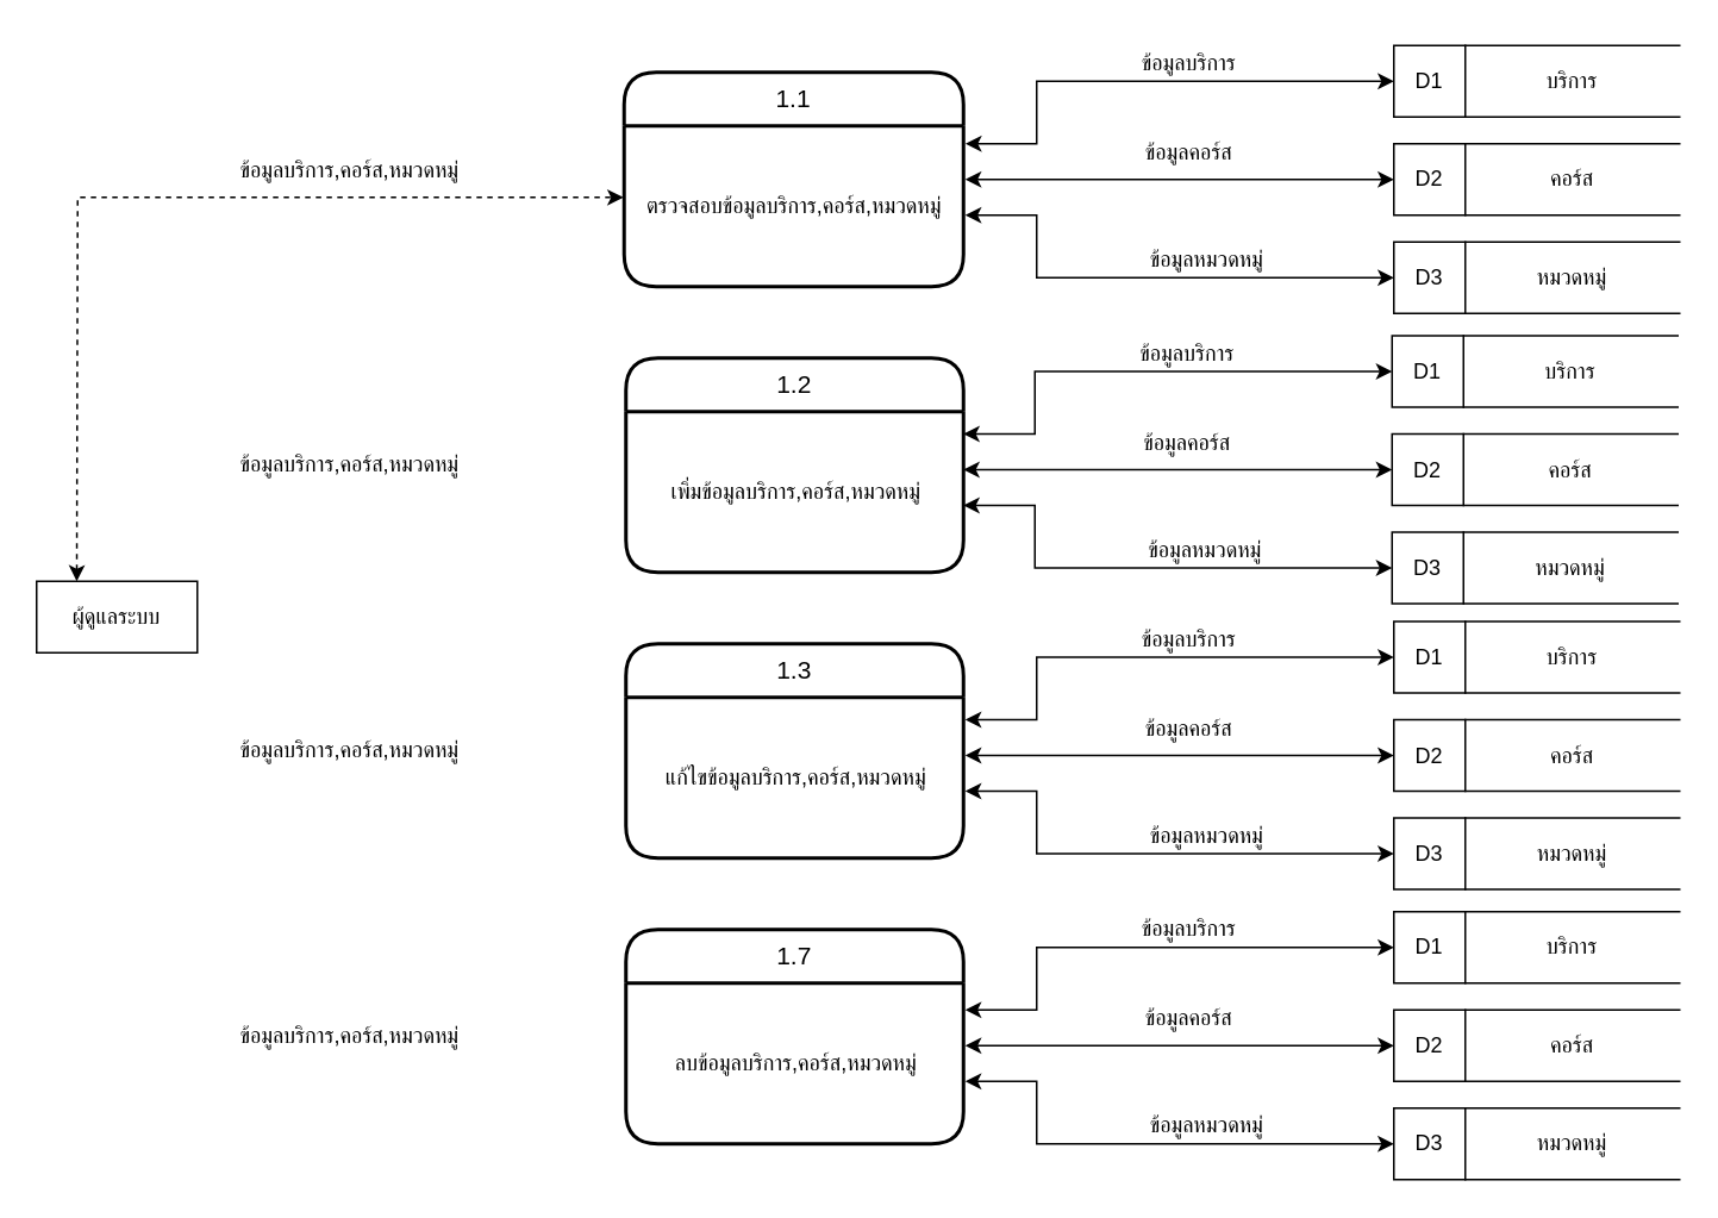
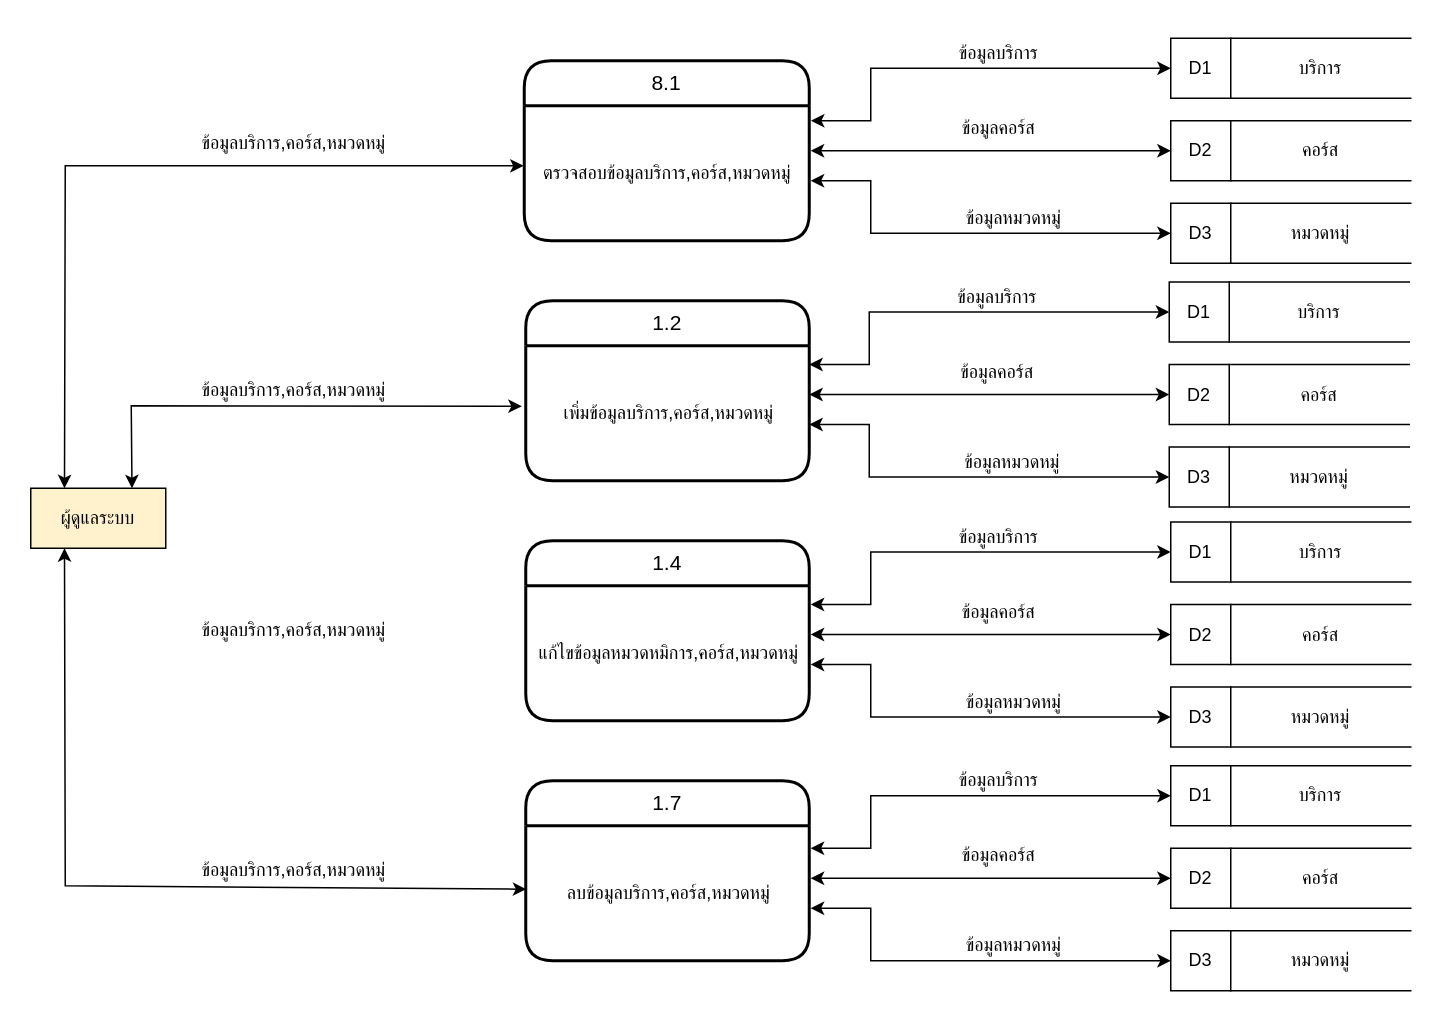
  <mxCell id="0" />
  <mxCell id="1" parent="0" />
- <mxCell id="2" value="ผู้ดูแลระบบ" style="rounded=0;whiteSpace=wrap;html=1;" vertex="1" parent="1"><mxGeometry x="20" y="325" width="90" height="40" as="geometry" /></mxCell>
- <mxCell id="3" value="1.1" style="swimlane;childLayout=stackLayout;horizontal=1;startSize=30;horizontalStack=0;rounded=1;fontSize=14;fontStyle=0;strokeWidth=2;resizeParent=0;resizeLast=1;shadow=0;dashed=0;align=center;arcSize=20;whiteSpace=wrap;html=1;swimlaneLine=1;glass=0;" vertex="1" parent="1"><mxGeometry x="349" y="40" width="190" height="120" as="geometry" /></mxCell>
+ <mxCell id="2" value="ผู้ดูแลระบบ" style="rounded=0;whiteSpace=wrap;html=1;fillColor=#fff2cc;" vertex="1" parent="1"><mxGeometry x="20" y="325" width="90" height="40" as="geometry" /></mxCell>
+ <mxCell id="3" value="8.1" style="swimlane;childLayout=stackLayout;horizontal=1;startSize=30;horizontalStack=0;rounded=1;fontSize=14;fontStyle=0;strokeWidth=2;resizeParent=0;resizeLast=1;shadow=0;dashed=0;align=center;arcSize=20;whiteSpace=wrap;html=1;swimlaneLine=1;glass=0;" vertex="1" parent="1"><mxGeometry x="349" y="40" width="190" height="120" as="geometry" /></mxCell>
  <mxCell id="4" value="ตรวจสอบข้อมูลบริการ,คอร์ส,หมวดหมู่" style="text;html=1;align=center;verticalAlign=middle;resizable=0;points=[];autosize=1;strokeColor=none;fillColor=none;" vertex="1" parent="3"><mxGeometry y="30" width="190" height="90" as="geometry" /></mxCell>
  <mxCell id="5" value="1.2" style="swimlane;childLayout=stackLayout;horizontal=1;startSize=30;horizontalStack=0;rounded=1;fontSize=14;fontStyle=0;strokeWidth=2;resizeParent=0;resizeLast=1;shadow=0;dashed=0;align=center;arcSize=20;whiteSpace=wrap;html=1;swimlaneLine=1;glass=0;" vertex="1" parent="1"><mxGeometry x="350" y="200" width="189" height="120" as="geometry" /></mxCell>
  <mxCell id="6" value="เพิ่มข้อมูลบริการ,คอร์ส,หมวดหมู่" style="text;html=1;align=center;verticalAlign=middle;resizable=0;points=[];autosize=1;strokeColor=none;fillColor=none;" vertex="1" parent="5"><mxGeometry y="30" width="189" height="90" as="geometry" /></mxCell>
- <mxCell id="7" value="1.3" style="swimlane;childLayout=stackLayout;horizontal=1;startSize=30;horizontalStack=0;rounded=1;fontSize=14;fontStyle=0;strokeWidth=2;resizeParent=0;resizeLast=1;shadow=0;dashed=0;align=center;arcSize=20;whiteSpace=wrap;html=1;swimlaneLine=1;glass=0;" vertex="1" parent="1"><mxGeometry x="350" y="360" width="189" height="120" as="geometry" /></mxCell>
- <mxCell id="8" value="แก้ไขข้อมูลบริการ,คอร์ส,หมวดหมู่" style="text;html=1;align=center;verticalAlign=middle;resizable=0;points=[];autosize=1;strokeColor=none;fillColor=none;" vertex="1" parent="7"><mxGeometry y="30" width="189" height="90" as="geometry" /></mxCell>
+ <mxCell id="7" value="1.4" style="swimlane;childLayout=stackLayout;horizontal=1;startSize=30;horizontalStack=0;rounded=1;fontSize=14;fontStyle=0;strokeWidth=2;resizeParent=0;resizeLast=1;shadow=0;dashed=0;align=center;arcSize=20;whiteSpace=wrap;html=1;swimlaneLine=1;glass=0;" vertex="1" parent="1"><mxGeometry x="350" y="360" width="189" height="120" as="geometry" /></mxCell>
+ <mxCell id="8" value="แก้ไขข้อมูลหมวดหมิการ,คอร์ส,หมวดหมู่" style="text;html=1;align=center;verticalAlign=middle;resizable=0;points=[];autosize=1;strokeColor=none;fillColor=none;" vertex="1" parent="7"><mxGeometry y="30" width="189" height="90" as="geometry" /></mxCell>
  <mxCell id="9" value="1.7" style="swimlane;childLayout=stackLayout;horizontal=1;startSize=30;horizontalStack=0;rounded=1;fontSize=14;fontStyle=0;strokeWidth=2;resizeParent=0;resizeLast=1;shadow=0;dashed=0;align=center;arcSize=20;whiteSpace=wrap;html=1;swimlaneLine=1;glass=0;" vertex="1" parent="1"><mxGeometry x="350" y="520" width="189" height="120" as="geometry" /></mxCell>
  <mxCell id="10" value="ลบข้อมูลบริการ,คอร์ส,หมวดหมู่" style="text;html=1;align=center;verticalAlign=middle;resizable=0;points=[];autosize=1;strokeColor=none;fillColor=none;" vertex="1" parent="9"><mxGeometry y="30" width="189" height="90" as="geometry" /></mxCell>
  <mxCell id="11" value="บริการ" style="shape=partialRectangle;whiteSpace=wrap;html=1;left=0;right=0;fillColor=none;" vertex="1" parent="1"><mxGeometry x="820" y="25" width="120" height="40" as="geometry" /></mxCell>
  <mxCell id="12" value="D1" style="rounded=0;whiteSpace=wrap;html=1;" vertex="1" parent="1"><mxGeometry x="780" y="25" width="40" height="40" as="geometry" /></mxCell>
  <mxCell id="13" value="คอร์ส" style="shape=partialRectangle;whiteSpace=wrap;html=1;left=0;right=0;fillColor=none;" vertex="1" parent="1"><mxGeometry x="820" y="80" width="120" height="40" as="geometry" /></mxCell>
  <mxCell id="14" value="D2" style="rounded=0;whiteSpace=wrap;html=1;" vertex="1" parent="1"><mxGeometry x="780" y="80" width="40" height="40" as="geometry" /></mxCell>
  <mxCell id="15" value="หมวดหมู่" style="shape=partialRectangle;whiteSpace=wrap;html=1;left=0;right=0;fillColor=none;" vertex="1" parent="1"><mxGeometry x="820" y="135" width="120" height="40" as="geometry" /></mxCell>
  <mxCell id="16" value="D3" style="rounded=0;whiteSpace=wrap;html=1;" vertex="1" parent="1"><mxGeometry x="780" y="135" width="40" height="40" as="geometry" /></mxCell>
- <mxCell id="17" value="" style="endArrow=classic;startArrow=classic;html=1;rounded=0;exitX=0.25;exitY=0;exitDx=0;exitDy=0;entryX=-0.002;entryY=0.445;entryDx=0;entryDy=0;entryPerimeter=0;dashed=1;" edge="1" parent="1" source="2" target="4"><mxGeometry width="50" height="50" relative="1" as="geometry"><mxPoint x="390" y="310" as="sourcePoint" /><mxPoint x="320" y="120" as="targetPoint" /><Array as="points"><mxPoint x="43" y="110" /></Array></mxGeometry></mxCell>
+ <mxCell id="17" value="" style="endArrow=classic;startArrow=classic;html=1;rounded=0;exitX=0.25;exitY=0;exitDx=0;exitDy=0;entryX=-0.002;entryY=0.445;entryDx=0;entryDy=0;entryPerimeter=0;" edge="1" parent="1" source="2" target="4"><mxGeometry width="50" height="50" relative="1" as="geometry"><mxPoint x="390" y="310" as="sourcePoint" /><mxPoint x="320" y="120" as="targetPoint" /><Array as="points"><mxPoint x="43" y="110" /></Array></mxGeometry></mxCell>
+ <mxCell id="18" value="" style="endArrow=classic;startArrow=classic;html=1;rounded=0;exitX=0.75;exitY=0;exitDx=0;exitDy=0;entryX=-0.014;entryY=0.448;entryDx=0;entryDy=0;entryPerimeter=0;" edge="1" parent="1" source="2" target="6"><mxGeometry width="50" height="50" relative="1" as="geometry"><mxPoint x="280" y="240" as="sourcePoint" /><mxPoint x="330" y="190" as="targetPoint" /><Array as="points"><mxPoint x="87" y="270" /></Array></mxGeometry></mxCell>
+ <mxCell id="19" value="" style="endArrow=classic;startArrow=classic;html=1;rounded=0;exitX=0.25;exitY=1;exitDx=0;exitDy=0;entryX=0.002;entryY=0.47;entryDx=0;entryDy=0;entryPerimeter=0;" edge="1" parent="1" source="2" target="10"><mxGeometry width="50" height="50" relative="1" as="geometry"><mxPoint x="280" y="400" as="sourcePoint" /><mxPoint x="350" y="580" as="targetPoint" /><Array as="points"><mxPoint x="43" y="590" /></Array></mxGeometry></mxCell>
  <mxCell id="20" value="" style="endArrow=classic;startArrow=classic;html=1;rounded=0;entryX=0;entryY=0.5;entryDx=0;entryDy=0;exitX=1.006;exitY=0.111;exitDx=0;exitDy=0;exitPerimeter=0;" edge="1" parent="1" source="4" target="12"><mxGeometry width="50" height="50" relative="1" as="geometry"><mxPoint x="520" y="140" as="sourcePoint" /><mxPoint x="570" y="90" as="targetPoint" /><Array as="points"><mxPoint x="580" y="80" /><mxPoint x="580" y="45" /></Array></mxGeometry></mxCell>
  <mxCell id="21" value="" style="endArrow=classic;startArrow=classic;html=1;rounded=0;entryX=0;entryY=0.5;entryDx=0;entryDy=0;" edge="1" parent="1" target="14"><mxGeometry width="50" height="50" relative="1" as="geometry"><mxPoint x="540" y="100" as="sourcePoint" /><mxPoint x="570" y="90" as="targetPoint" /></mxGeometry></mxCell>
  <mxCell id="22" value="" style="endArrow=classic;startArrow=classic;html=1;rounded=0;entryX=0;entryY=0.5;entryDx=0;entryDy=0;" edge="1" parent="1" target="16"><mxGeometry width="50" height="50" relative="1" as="geometry"><mxPoint x="540" y="120" as="sourcePoint" /><mxPoint x="570" y="90" as="targetPoint" /><Array as="points"><mxPoint x="580" y="120" /><mxPoint x="580" y="155" /></Array></mxGeometry></mxCell>
  <mxCell id="23" value="ข้อมูลบริการ,คอร์ส,หมวดหมู่" style="text;html=1;align=center;verticalAlign=middle;resizable=0;points=[];autosize=1;strokeColor=none;fillColor=none;" vertex="1" parent="1"><mxGeometry x="115" y="80" width="160" height="30" as="geometry" /></mxCell>
  <mxCell id="24" value="ข้อมูลบริการ,คอร์ส,หมวดหมู่" style="text;html=1;align=center;verticalAlign=middle;resizable=0;points=[];autosize=1;strokeColor=none;fillColor=none;" vertex="1" parent="1"><mxGeometry x="115" y="565" width="160" height="30" as="geometry" /></mxCell>
  <mxCell id="25" value="ข้อมูลบริการ,คอร์ส,หมวดหมู่" style="text;html=1;align=center;verticalAlign=middle;resizable=0;points=[];autosize=1;strokeColor=none;fillColor=none;" vertex="1" parent="1"><mxGeometry x="115" y="405" width="160" height="30" as="geometry" /></mxCell>
  <mxCell id="26" value="ข้อมูลบริการ,คอร์ส,หมวดหมู่" style="text;html=1;align=center;verticalAlign=middle;resizable=0;points=[];autosize=1;strokeColor=none;fillColor=none;" vertex="1" parent="1"><mxGeometry x="115" y="245" width="160" height="30" as="geometry" /></mxCell>
  <mxCell id="27" value="ข้อมูลบริการ" style="text;html=1;align=center;verticalAlign=middle;resizable=0;points=[];autosize=1;strokeColor=none;fillColor=none;" vertex="1" parent="1"><mxGeometry x="625" y="20" width="80" height="30" as="geometry" /></mxCell>
  <mxCell id="28" value="ข้อมูลคอร์ส" style="text;html=1;align=center;verticalAlign=middle;resizable=0;points=[];autosize=1;strokeColor=none;fillColor=none;" vertex="1" parent="1"><mxGeometry x="625" y="70" width="80" height="30" as="geometry" /></mxCell>
  <mxCell id="29" value="ข้อมูลหมวดหมู่" style="text;html=1;align=center;verticalAlign=middle;resizable=0;points=[];autosize=1;strokeColor=none;fillColor=none;" vertex="1" parent="1"><mxGeometry x="625" y="130" width="100" height="30" as="geometry" /></mxCell>
  <mxCell id="30" value="บริการ" style="shape=partialRectangle;whiteSpace=wrap;html=1;left=0;right=0;fillColor=none;" vertex="1" parent="1"><mxGeometry x="819" y="187.5" width="120" height="40" as="geometry" /></mxCell>
  <mxCell id="31" value="D1" style="rounded=0;whiteSpace=wrap;html=1;" vertex="1" parent="1"><mxGeometry x="779" y="187.5" width="40" height="40" as="geometry" /></mxCell>
  <mxCell id="32" value="คอร์ส" style="shape=partialRectangle;whiteSpace=wrap;html=1;left=0;right=0;fillColor=none;" vertex="1" parent="1"><mxGeometry x="819" y="242.5" width="120" height="40" as="geometry" /></mxCell>
  <mxCell id="33" value="D2" style="rounded=0;whiteSpace=wrap;html=1;" vertex="1" parent="1"><mxGeometry x="779" y="242.5" width="40" height="40" as="geometry" /></mxCell>
  <mxCell id="34" value="หมวดหมู่" style="shape=partialRectangle;whiteSpace=wrap;html=1;left=0;right=0;fillColor=none;" vertex="1" parent="1"><mxGeometry x="819" y="297.5" width="120" height="40" as="geometry" /></mxCell>
  <mxCell id="35" value="D3" style="rounded=0;whiteSpace=wrap;html=1;" vertex="1" parent="1"><mxGeometry x="779" y="297.5" width="40" height="40" as="geometry" /></mxCell>
  <mxCell id="36" value="" style="endArrow=classic;startArrow=classic;html=1;rounded=0;entryX=0;entryY=0.5;entryDx=0;entryDy=0;exitX=1.006;exitY=0.111;exitDx=0;exitDy=0;exitPerimeter=0;" edge="1" parent="1" target="31"><mxGeometry width="50" height="50" relative="1" as="geometry"><mxPoint x="539" y="242.5" as="sourcePoint" /><mxPoint x="569" y="252.5" as="targetPoint" /><Array as="points"><mxPoint x="579" y="242.5" /><mxPoint x="579" y="207.5" /></Array></mxGeometry></mxCell>
  <mxCell id="37" value="" style="endArrow=classic;startArrow=classic;html=1;rounded=0;entryX=0;entryY=0.5;entryDx=0;entryDy=0;" edge="1" parent="1" target="33"><mxGeometry width="50" height="50" relative="1" as="geometry"><mxPoint x="539" y="262.5" as="sourcePoint" /><mxPoint x="569" y="252.5" as="targetPoint" /></mxGeometry></mxCell>
  <mxCell id="38" value="" style="endArrow=classic;startArrow=classic;html=1;rounded=0;entryX=0;entryY=0.5;entryDx=0;entryDy=0;" edge="1" parent="1" target="35"><mxGeometry width="50" height="50" relative="1" as="geometry"><mxPoint x="539" y="282.5" as="sourcePoint" /><mxPoint x="569" y="252.5" as="targetPoint" /><Array as="points"><mxPoint x="579" y="282.5" /><mxPoint x="579" y="317.5" /></Array></mxGeometry></mxCell>
  <mxCell id="39" value="ข้อมูลบริการ" style="text;html=1;align=center;verticalAlign=middle;resizable=0;points=[];autosize=1;strokeColor=none;fillColor=none;" vertex="1" parent="1"><mxGeometry x="624" y="182.5" width="80" height="30" as="geometry" /></mxCell>
  <mxCell id="40" value="ข้อมูลคอร์ส" style="text;html=1;align=center;verticalAlign=middle;resizable=0;points=[];autosize=1;strokeColor=none;fillColor=none;" vertex="1" parent="1"><mxGeometry x="624" y="232.5" width="80" height="30" as="geometry" /></mxCell>
  <mxCell id="41" value="ข้อมูลหมวดหมู่" style="text;html=1;align=center;verticalAlign=middle;resizable=0;points=[];autosize=1;strokeColor=none;fillColor=none;" vertex="1" parent="1"><mxGeometry x="624" y="292.5" width="100" height="30" as="geometry" /></mxCell>
  <mxCell id="42" value="บริการ" style="shape=partialRectangle;whiteSpace=wrap;html=1;left=0;right=0;fillColor=none;" vertex="1" parent="1"><mxGeometry x="820" y="347.5" width="120" height="40" as="geometry" /></mxCell>
  <mxCell id="43" value="D1" style="rounded=0;whiteSpace=wrap;html=1;" vertex="1" parent="1"><mxGeometry x="780" y="347.5" width="40" height="40" as="geometry" /></mxCell>
  <mxCell id="44" value="คอร์ส" style="shape=partialRectangle;whiteSpace=wrap;html=1;left=0;right=0;fillColor=none;" vertex="1" parent="1"><mxGeometry x="820" y="402.5" width="120" height="40" as="geometry" /></mxCell>
  <mxCell id="45" value="D2" style="rounded=0;whiteSpace=wrap;html=1;" vertex="1" parent="1"><mxGeometry x="780" y="402.5" width="40" height="40" as="geometry" /></mxCell>
  <mxCell id="46" value="หมวดหมู่" style="shape=partialRectangle;whiteSpace=wrap;html=1;left=0;right=0;fillColor=none;" vertex="1" parent="1"><mxGeometry x="820" y="457.5" width="120" height="40" as="geometry" /></mxCell>
  <mxCell id="47" value="D3" style="rounded=0;whiteSpace=wrap;html=1;" vertex="1" parent="1"><mxGeometry x="780" y="457.5" width="40" height="40" as="geometry" /></mxCell>
  <mxCell id="48" value="" style="endArrow=classic;startArrow=classic;html=1;rounded=0;entryX=0;entryY=0.5;entryDx=0;entryDy=0;exitX=1.006;exitY=0.111;exitDx=0;exitDy=0;exitPerimeter=0;" edge="1" parent="1" target="43"><mxGeometry width="50" height="50" relative="1" as="geometry"><mxPoint x="540" y="402.5" as="sourcePoint" /><mxPoint x="570" y="412.5" as="targetPoint" /><Array as="points"><mxPoint x="580" y="402.5" /><mxPoint x="580" y="367.5" /></Array></mxGeometry></mxCell>
  <mxCell id="49" value="" style="endArrow=classic;startArrow=classic;html=1;rounded=0;entryX=0;entryY=0.5;entryDx=0;entryDy=0;" edge="1" parent="1" target="45"><mxGeometry width="50" height="50" relative="1" as="geometry"><mxPoint x="540" y="422.5" as="sourcePoint" /><mxPoint x="570" y="412.5" as="targetPoint" /></mxGeometry></mxCell>
  <mxCell id="50" value="" style="endArrow=classic;startArrow=classic;html=1;rounded=0;entryX=0;entryY=0.5;entryDx=0;entryDy=0;" edge="1" parent="1" target="47"><mxGeometry width="50" height="50" relative="1" as="geometry"><mxPoint x="540" y="442.5" as="sourcePoint" /><mxPoint x="570" y="412.5" as="targetPoint" /><Array as="points"><mxPoint x="580" y="442.5" /><mxPoint x="580" y="477.5" /></Array></mxGeometry></mxCell>
  <mxCell id="51" value="ข้อมูลบริการ" style="text;html=1;align=center;verticalAlign=middle;resizable=0;points=[];autosize=1;strokeColor=none;fillColor=none;" vertex="1" parent="1"><mxGeometry x="625" y="342.5" width="80" height="30" as="geometry" /></mxCell>
  <mxCell id="52" value="ข้อมูลคอร์ส" style="text;html=1;align=center;verticalAlign=middle;resizable=0;points=[];autosize=1;strokeColor=none;fillColor=none;" vertex="1" parent="1"><mxGeometry x="625" y="392.5" width="80" height="30" as="geometry" /></mxCell>
  <mxCell id="53" value="ข้อมูลหมวดหมู่" style="text;html=1;align=center;verticalAlign=middle;resizable=0;points=[];autosize=1;strokeColor=none;fillColor=none;" vertex="1" parent="1"><mxGeometry x="625" y="452.5" width="100" height="30" as="geometry" /></mxCell>
  <mxCell id="54" value="บริการ" style="shape=partialRectangle;whiteSpace=wrap;html=1;left=0;right=0;fillColor=none;" vertex="1" parent="1"><mxGeometry x="820" y="510" width="120" height="40" as="geometry" /></mxCell>
  <mxCell id="55" value="D1" style="rounded=0;whiteSpace=wrap;html=1;" vertex="1" parent="1"><mxGeometry x="780" y="510" width="40" height="40" as="geometry" /></mxCell>
  <mxCell id="56" value="คอร์ส" style="shape=partialRectangle;whiteSpace=wrap;html=1;left=0;right=0;fillColor=none;" vertex="1" parent="1"><mxGeometry x="820" y="565" width="120" height="40" as="geometry" /></mxCell>
  <mxCell id="57" value="D2" style="rounded=0;whiteSpace=wrap;html=1;" vertex="1" parent="1"><mxGeometry x="780" y="565" width="40" height="40" as="geometry" /></mxCell>
  <mxCell id="58" value="หมวดหมู่" style="shape=partialRectangle;whiteSpace=wrap;html=1;left=0;right=0;fillColor=none;" vertex="1" parent="1"><mxGeometry x="820" y="620" width="120" height="40" as="geometry" /></mxCell>
  <mxCell id="59" value="D3" style="rounded=0;whiteSpace=wrap;html=1;" vertex="1" parent="1"><mxGeometry x="780" y="620" width="40" height="40" as="geometry" /></mxCell>
  <mxCell id="60" value="" style="endArrow=classic;startArrow=classic;html=1;rounded=0;entryX=0;entryY=0.5;entryDx=0;entryDy=0;exitX=1.006;exitY=0.111;exitDx=0;exitDy=0;exitPerimeter=0;" edge="1" parent="1" target="55"><mxGeometry width="50" height="50" relative="1" as="geometry"><mxPoint x="540" y="565" as="sourcePoint" /><mxPoint x="570" y="575" as="targetPoint" /><Array as="points"><mxPoint x="580" y="565" /><mxPoint x="580" y="530" /></Array></mxGeometry></mxCell>
  <mxCell id="61" value="" style="endArrow=classic;startArrow=classic;html=1;rounded=0;entryX=0;entryY=0.5;entryDx=0;entryDy=0;" edge="1" parent="1" target="57"><mxGeometry width="50" height="50" relative="1" as="geometry"><mxPoint x="540" y="585" as="sourcePoint" /><mxPoint x="570" y="575" as="targetPoint" /></mxGeometry></mxCell>
  <mxCell id="62" value="" style="endArrow=classic;startArrow=classic;html=1;rounded=0;entryX=0;entryY=0.5;entryDx=0;entryDy=0;" edge="1" parent="1" target="59"><mxGeometry width="50" height="50" relative="1" as="geometry"><mxPoint x="540" y="605" as="sourcePoint" /><mxPoint x="570" y="575" as="targetPoint" /><Array as="points"><mxPoint x="580" y="605" /><mxPoint x="580" y="640" /></Array></mxGeometry></mxCell>
  <mxCell id="63" value="ข้อมูลบริการ" style="text;html=1;align=center;verticalAlign=middle;resizable=0;points=[];autosize=1;strokeColor=none;fillColor=none;" vertex="1" parent="1"><mxGeometry x="625" y="505" width="80" height="30" as="geometry" /></mxCell>
  <mxCell id="64" value="ข้อมูลคอร์ส" style="text;html=1;align=center;verticalAlign=middle;resizable=0;points=[];autosize=1;strokeColor=none;fillColor=none;" vertex="1" parent="1"><mxGeometry x="625" y="555" width="80" height="30" as="geometry" /></mxCell>
  <mxCell id="65" value="ข้อมูลหมวดหมู่" style="text;html=1;align=center;verticalAlign=middle;resizable=0;points=[];autosize=1;strokeColor=none;fillColor=none;" vertex="1" parent="1"><mxGeometry x="625" y="615" width="100" height="30" as="geometry" /></mxCell>
